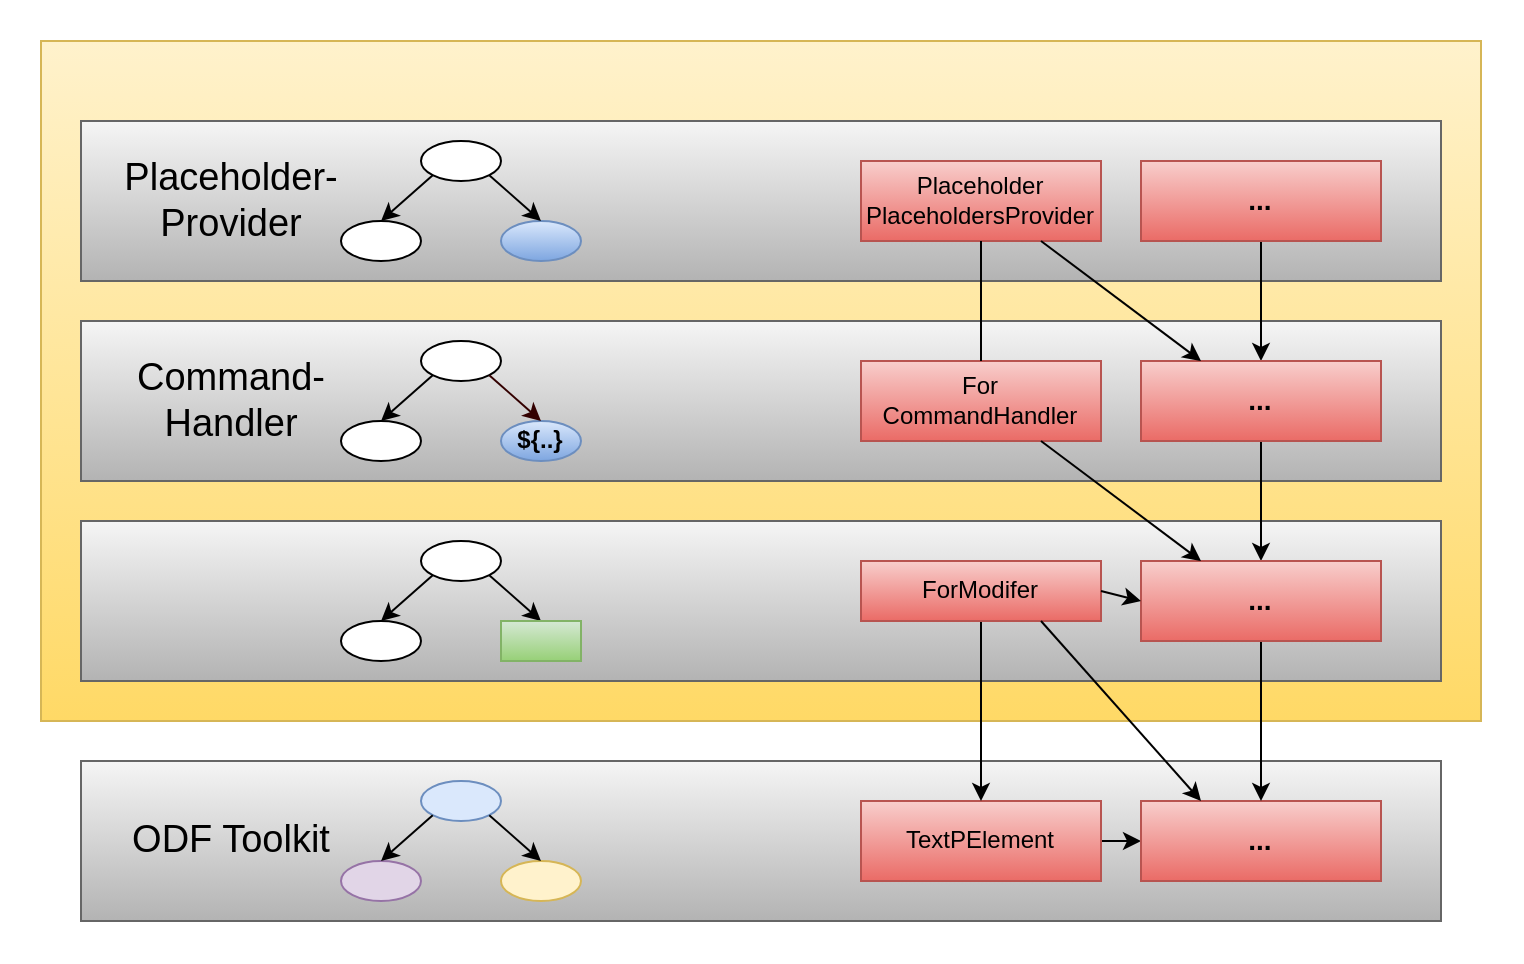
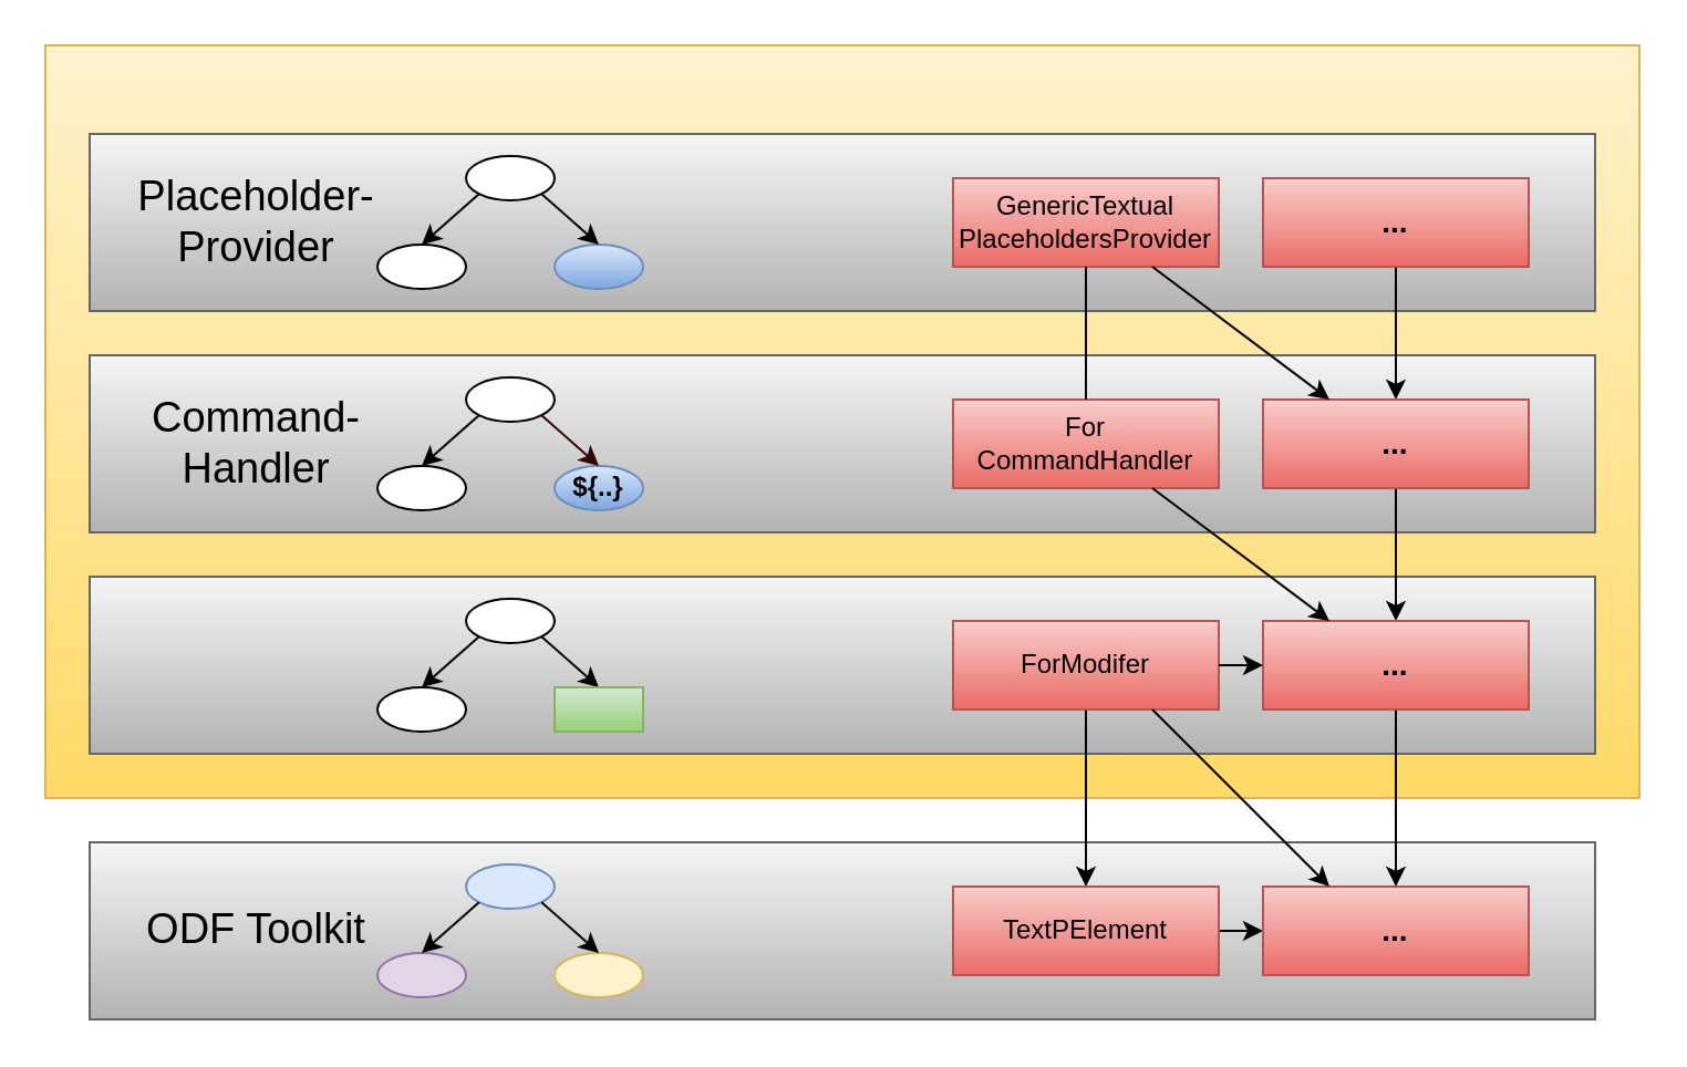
  <mxCell id="0" />
  <mxCell id="1" parent="0" />
  <mxCell id="2" value="" style="rounded=0;whiteSpace=wrap;html=1;fillColor=#f5f5f5;strokeColor=#666666;gradientColor=#b3b3b3;" parent="1" vertex="1"><mxGeometry x="40" y="380" width="680" height="80" as="geometry" /></mxCell>
  <mxCell id="3" value="&lt;span style=&quot;font-size: 19px;&quot;&gt;ODF Toolkit&lt;/span&gt;" style="text;html=1;align=center;verticalAlign=middle;resizable=0;points=[];autosize=1;strokeColor=none;fillColor=none;" parent="1" vertex="1"><mxGeometry x="55" y="400" width="120" height="40" as="geometry" /></mxCell>
  <mxCell id="4" style="edgeStyle=orthogonalEdgeStyle;rounded=0;orthogonalLoop=1;jettySize=auto;html=1;exitX=1;exitY=0.5;exitDx=0;exitDy=0;entryX=0;entryY=0.5;entryDx=0;entryDy=0;" parent="1" source="5" target="6" edge="1"><mxGeometry relative="1" as="geometry" /></mxCell>
  <mxCell id="5" value="TextPElement" style="rounded=0;whiteSpace=wrap;html=1;fillColor=#f8cecc;gradientColor=#ea6b66;strokeColor=#b85450;" parent="1" vertex="1"><mxGeometry x="430" y="400" width="120" height="40" as="geometry" /></mxCell>
  <mxCell id="6" value="&lt;b&gt;&lt;font style=&quot;font-size: 14px;&quot;&gt;...&lt;/font&gt;&lt;/b&gt;" style="rounded=0;whiteSpace=wrap;html=1;fillColor=#f8cecc;gradientColor=#ea6b66;strokeColor=#b85450;" parent="1" vertex="1"><mxGeometry x="570" y="400" width="120" height="40" as="geometry" /></mxCell>
  <mxCell id="7" value="" style="rounded=0;whiteSpace=wrap;html=1;fillColor=#fff2cc;strokeColor=#d6b656;gradientColor=#ffd966;" parent="1" vertex="1"><mxGeometry x="20" y="20" width="720" height="340" as="geometry" /></mxCell>
  <mxCell id="8" value="" style="rounded=0;whiteSpace=wrap;html=1;fillColor=#f5f5f5;strokeColor=#666666;gradientColor=#b3b3b3;" parent="1" vertex="1"><mxGeometry x="40" y="60" width="680" height="80" as="geometry" /></mxCell>
  <mxCell id="9" value="&lt;font style=&quot;font-size: 19px;&quot;&gt;Placeholder-&lt;/font&gt;&lt;div&gt;&lt;font style=&quot;font-size: 19px;&quot;&gt;Provider&lt;/font&gt;&lt;/div&gt;" style="text;html=1;align=center;verticalAlign=middle;resizable=0;points=[];autosize=1;strokeColor=none;fillColor=none;" parent="1" vertex="1"><mxGeometry x="50" y="70" width="130" height="60" as="geometry" /></mxCell>
  <mxCell id="10" value="" style="ellipse;whiteSpace=wrap;html=1;" parent="1" vertex="1"><mxGeometry x="210" y="70" width="40" height="20" as="geometry" /></mxCell>
  <mxCell id="11" value="" style="ellipse;whiteSpace=wrap;html=1;" parent="1" vertex="1"><mxGeometry x="170" y="110" width="40" height="20" as="geometry" /></mxCell>
  <mxCell id="12" value="" style="ellipse;whiteSpace=wrap;html=1;fillColor=#dae8fc;strokeColor=#6c8ebf;gradientColor=#7ea6e0;" parent="1" vertex="1"><mxGeometry x="250" y="110" width="40" height="20" as="geometry" /></mxCell>
  <mxCell id="13" value="" style="endArrow=classic;html=1;rounded=0;exitX=0;exitY=1;exitDx=0;exitDy=0;entryX=0.5;entryY=0;entryDx=0;entryDy=0;" parent="1" source="10" target="11" edge="1"><mxGeometry width="50" height="50" relative="1" as="geometry"><mxPoint x="270" y="150" as="sourcePoint" /><mxPoint x="320" y="100" as="targetPoint" /></mxGeometry></mxCell>
  <mxCell id="14" value="" style="endArrow=classic;html=1;rounded=0;exitX=1;exitY=1;exitDx=0;exitDy=0;entryX=0.5;entryY=0;entryDx=0;entryDy=0;fillColor=#dae8fc;gradientColor=#7ea6e0;strokeColor=light-dark(#000000, #5c79a3);" parent="1" source="10" target="12" edge="1"><mxGeometry width="50" height="50" relative="1" as="geometry"><mxPoint x="226" y="97" as="sourcePoint" /><mxPoint x="200" y="120" as="targetPoint" /></mxGeometry></mxCell>
  <mxCell id="15" value="" style="rounded=0;whiteSpace=wrap;html=1;fillColor=#f5f5f5;strokeColor=#666666;gradientColor=#b3b3b3;" parent="1" vertex="1"><mxGeometry x="40" y="160" width="680" height="80" as="geometry" /></mxCell>
  <mxCell id="16" value="&lt;span style=&quot;font-size: 19px;&quot;&gt;Command-&lt;br&gt;Handler&lt;/span&gt;" style="text;html=1;align=center;verticalAlign=middle;resizable=0;points=[];autosize=1;strokeColor=none;fillColor=none;" parent="1" vertex="1"><mxGeometry x="55" y="170" width="120" height="60" as="geometry" /></mxCell>
  <mxCell id="17" value="" style="ellipse;whiteSpace=wrap;html=1;" parent="1" vertex="1"><mxGeometry x="210" y="170" width="40" height="20" as="geometry" /></mxCell>
  <mxCell id="18" value="" style="ellipse;whiteSpace=wrap;html=1;" parent="1" vertex="1"><mxGeometry x="170" y="210" width="40" height="20" as="geometry" /></mxCell>
  <mxCell id="19" value="&lt;b&gt;${..}&lt;/b&gt;" style="ellipse;whiteSpace=wrap;html=1;fillColor=#dae8fc;strokeColor=#6c8ebf;gradientColor=#7ea6e0;" parent="1" vertex="1"><mxGeometry x="250" y="210" width="40" height="20" as="geometry" /></mxCell>
  <mxCell id="20" value="" style="endArrow=classic;html=1;rounded=0;exitX=0;exitY=1;exitDx=0;exitDy=0;entryX=0.5;entryY=0;entryDx=0;entryDy=0;" parent="1" source="17" target="18" edge="1"><mxGeometry width="50" height="50" relative="1" as="geometry"><mxPoint x="270" y="250" as="sourcePoint" /><mxPoint x="320" y="200" as="targetPoint" /></mxGeometry></mxCell>
  <mxCell id="21" value="" style="endArrow=classic;html=1;rounded=0;exitX=1;exitY=1;exitDx=0;exitDy=0;entryX=0.5;entryY=0;entryDx=0;entryDy=0;fillColor=#dae8fc;gradientColor=#7ea6e0;strokeColor=#330000;" parent="1" source="17" target="19" edge="1"><mxGeometry width="50" height="50" relative="1" as="geometry"><mxPoint x="226" y="197" as="sourcePoint" /><mxPoint x="200" y="220" as="targetPoint" /></mxGeometry></mxCell>
  <mxCell id="22" value="" style="rounded=0;whiteSpace=wrap;html=1;fillColor=#f5f5f5;strokeColor=#666666;gradientColor=#b3b3b3;" parent="1" vertex="1"><mxGeometry x="40" y="260" width="680" height="80" as="geometry" /></mxCell>
  <mxCell id="23" value="" style="ellipse;whiteSpace=wrap;html=1;" parent="1" vertex="1"><mxGeometry x="210" y="270" width="40" height="20" as="geometry" /></mxCell>
  <mxCell id="24" value="" style="ellipse;whiteSpace=wrap;html=1;" parent="1" vertex="1"><mxGeometry x="170" y="310" width="40" height="20" as="geometry" /></mxCell>
  <mxCell id="25" value="" style="endArrow=classic;html=1;rounded=0;exitX=0;exitY=1;exitDx=0;exitDy=0;entryX=0.5;entryY=0;entryDx=0;entryDy=0;" parent="1" source="23" target="24" edge="1"><mxGeometry width="50" height="50" relative="1" as="geometry"><mxPoint x="270" y="350" as="sourcePoint" /><mxPoint x="320" y="300" as="targetPoint" /></mxGeometry></mxCell>
  <mxCell id="26" value="" style="endArrow=classic;html=1;rounded=0;exitX=1;exitY=1;exitDx=0;exitDy=0;entryX=0.5;entryY=0;entryDx=0;entryDy=0;" parent="1" source="23" edge="1"><mxGeometry width="50" height="50" relative="1" as="geometry"><mxPoint x="226" y="297" as="sourcePoint" /><mxPoint x="270" y="310" as="targetPoint" /></mxGeometry></mxCell>
  <mxCell id="27" value="" style="rounded=0;whiteSpace=wrap;html=1;fillColor=#d5e8d4;gradientColor=#97d077;strokeColor=#82b366;" parent="1" vertex="1"><mxGeometry x="250" y="310" width="40" height="20" as="geometry" /></mxCell>
- <mxCell id="28" value="Placeholder&lt;br&gt;PlaceholdersProvider" style="rounded=0;whiteSpace=wrap;html=1;fillColor=#f8cecc;gradientColor=#ea6b66;strokeColor=#b85450;" parent="1" vertex="1"><mxGeometry x="430" y="80" width="120" height="40" as="geometry" /></mxCell>
+ <mxCell id="28" value="GenericTextual&lt;br&gt;PlaceholdersProvider" style="rounded=0;whiteSpace=wrap;html=1;fillColor=#f8cecc;gradientColor=#ea6b66;strokeColor=#b85450;" parent="1" vertex="1"><mxGeometry x="430" y="80" width="120" height="40" as="geometry" /></mxCell>
  <mxCell id="29" style="edgeStyle=orthogonalEdgeStyle;rounded=0;orthogonalLoop=1;jettySize=auto;html=1;entryX=0.5;entryY=0;entryDx=0;entryDy=0;exitX=0.5;exitY=1;exitDx=0;exitDy=0;" parent="1" source="30" target="33" edge="1"><mxGeometry relative="1" as="geometry" /></mxCell>
  <mxCell id="30" value="&lt;b&gt;&lt;font style=&quot;font-size: 14px;&quot;&gt;...&lt;/font&gt;&lt;/b&gt;" style="rounded=0;whiteSpace=wrap;html=1;fillColor=#f8cecc;gradientColor=#ea6b66;strokeColor=#b85450;" parent="1" vertex="1"><mxGeometry x="570" y="80" width="120" height="40" as="geometry" /></mxCell>
  <mxCell id="31" value="For&lt;br&gt;CommandHandler" style="rounded=0;whiteSpace=wrap;html=1;fillColor=#f8cecc;gradientColor=#ea6b66;strokeColor=#b85450;" parent="1" vertex="1"><mxGeometry x="430" y="180" width="120" height="40" as="geometry" /></mxCell>
  <mxCell id="32" style="edgeStyle=orthogonalEdgeStyle;rounded=0;orthogonalLoop=1;jettySize=auto;html=1;entryX=0.5;entryY=0;entryDx=0;entryDy=0;exitX=0.5;exitY=1;exitDx=0;exitDy=0;" parent="1" source="33" target="39" edge="1"><mxGeometry relative="1" as="geometry" /></mxCell>
  <mxCell id="33" value="&lt;b&gt;&lt;font style=&quot;font-size: 14px;&quot;&gt;...&lt;/font&gt;&lt;/b&gt;" style="rounded=0;whiteSpace=wrap;html=1;fillColor=#f8cecc;gradientColor=#ea6b66;strokeColor=#b85450;" parent="1" vertex="1"><mxGeometry x="570" y="180" width="120" height="40" as="geometry" /></mxCell>
  <mxCell id="34" value="" style="endArrow=none;html=1;rounded=0;exitX=0.5;exitY=1;exitDx=0;exitDy=0;" parent="1" source="28" target="31" edge="1"><mxGeometry width="50" height="50" relative="1" as="geometry"><mxPoint x="370" y="-60" as="sourcePoint" /><mxPoint x="420" y="-110" as="targetPoint" /></mxGeometry></mxCell>
  <mxCell id="35" value="" style="endArrow=classic;html=1;rounded=0;exitX=0.75;exitY=1;exitDx=0;exitDy=0;entryX=0.25;entryY=0;entryDx=0;entryDy=0;" parent="1" source="28" target="33" edge="1"><mxGeometry width="50" height="50" relative="1" as="geometry"><mxPoint x="480" y="-70" as="sourcePoint" /><mxPoint x="610" y="180" as="targetPoint" /></mxGeometry></mxCell>
  <mxCell id="36" style="edgeStyle=orthogonalEdgeStyle;rounded=0;orthogonalLoop=1;jettySize=auto;html=1;entryX=0.5;entryY=0;entryDx=0;entryDy=0;" parent="1" source="37" target="5" edge="1"><mxGeometry relative="1" as="geometry" /></mxCell>
- <mxCell id="37" value="ForModifer" style="rounded=0;whiteSpace=wrap;html=1;fillColor=#f8cecc;gradientColor=#ea6b66;strokeColor=#b85450;" parent="1" vertex="1"><mxGeometry x="430" y="280" width="120" height="30" as="geometry" /></mxCell>
+ <mxCell id="37" value="ForModifer" style="rounded=0;whiteSpace=wrap;html=1;fillColor=#f8cecc;gradientColor=#ea6b66;strokeColor=#b85450;" parent="1" vertex="1"><mxGeometry x="430" y="280" width="120" height="40" as="geometry" /></mxCell>
  <mxCell id="38" style="edgeStyle=orthogonalEdgeStyle;rounded=0;orthogonalLoop=1;jettySize=auto;html=1;exitX=0.5;exitY=1;exitDx=0;exitDy=0;entryX=0.5;entryY=0;entryDx=0;entryDy=0;" parent="1" source="39" target="6" edge="1"><mxGeometry relative="1" as="geometry" /></mxCell>
  <mxCell id="39" value="&lt;b&gt;&lt;font style=&quot;font-size: 14px;&quot;&gt;...&lt;/font&gt;&lt;/b&gt;" style="rounded=0;whiteSpace=wrap;html=1;fillColor=#f8cecc;gradientColor=#ea6b66;strokeColor=#b85450;" parent="1" vertex="1"><mxGeometry x="570" y="280" width="120" height="40" as="geometry" /></mxCell>
  <mxCell id="40" value="" style="endArrow=classic;html=1;rounded=0;exitX=0.75;exitY=1;exitDx=0;exitDy=0;entryX=0.25;entryY=0;entryDx=0;entryDy=0;" parent="1" source="31" target="39" edge="1"><mxGeometry width="50" height="50" relative="1" as="geometry"><mxPoint x="200" y="-60" as="sourcePoint" /><mxPoint x="250" y="-110" as="targetPoint" /></mxGeometry></mxCell>
  <mxCell id="41" value="" style="endArrow=classic;html=1;rounded=0;exitX=1;exitY=0.5;exitDx=0;exitDy=0;entryX=0;entryY=0.5;entryDx=0;entryDy=0;fillColor=#f8cecc;gradientColor=#ea6b66;strokeColor=light-dark(#000000, #d7817e);" parent="1" source="37" target="39" edge="1"><mxGeometry width="50" height="50" relative="1" as="geometry"><mxPoint x="540" y="490" as="sourcePoint" /><mxPoint x="590" y="440" as="targetPoint" /></mxGeometry></mxCell>
  <mxCell id="42" value="" style="endArrow=classic;html=1;rounded=0;exitX=0.75;exitY=1;exitDx=0;exitDy=0;entryX=0.25;entryY=0;entryDx=0;entryDy=0;" parent="1" source="37" target="6" edge="1"><mxGeometry width="50" height="50" relative="1" as="geometry"><mxPoint x="530" y="230" as="sourcePoint" /><mxPoint x="605" y="290" as="targetPoint" /></mxGeometry></mxCell>
  <mxCell id="43" value="" style="ellipse;whiteSpace=wrap;html=1;fillColor=#dae8fc;strokeColor=#6c8ebf;" parent="1" vertex="1"><mxGeometry x="210" y="390" width="40" height="20" as="geometry" /></mxCell>
  <mxCell id="44" value="" style="ellipse;whiteSpace=wrap;html=1;fillColor=#e1d5e7;strokeColor=#9673a6;" parent="1" vertex="1"><mxGeometry x="170" y="430" width="40" height="20" as="geometry" /></mxCell>
  <mxCell id="45" value="" style="ellipse;whiteSpace=wrap;html=1;fillColor=#fff2cc;strokeColor=#d6b656;" parent="1" vertex="1"><mxGeometry x="250" y="430" width="40" height="20" as="geometry" /></mxCell>
  <mxCell id="46" value="" style="endArrow=classic;html=1;rounded=0;exitX=0;exitY=1;exitDx=0;exitDy=0;entryX=0.5;entryY=0;entryDx=0;entryDy=0;" parent="1" source="43" target="44" edge="1"><mxGeometry width="50" height="50" relative="1" as="geometry"><mxPoint x="270" y="470" as="sourcePoint" /><mxPoint x="320" y="420" as="targetPoint" /></mxGeometry></mxCell>
  <mxCell id="47" value="" style="endArrow=classic;html=1;rounded=0;exitX=1;exitY=1;exitDx=0;exitDy=0;entryX=0.5;entryY=0;entryDx=0;entryDy=0;fillColor=#f5f5f5;strokeColor=#000000;" parent="1" source="43" target="45" edge="1"><mxGeometry width="50" height="50" relative="1" as="geometry"><mxPoint x="226" y="417" as="sourcePoint" /><mxPoint x="200" y="440" as="targetPoint" /></mxGeometry></mxCell>
